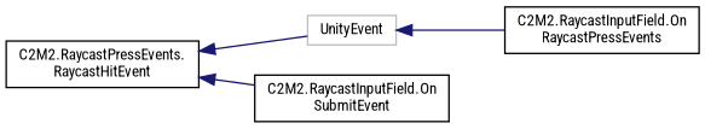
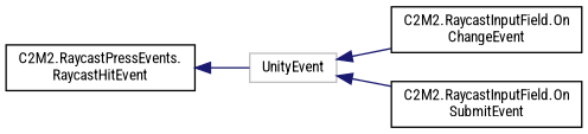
  digraph {
    fontname="Roboto Condensed"
    rankdir=LR
    node [color=black fillcolor=white fontname="Roboto Condensed" fontsize=10 shape=record style=filled]
    edge [color=midnightblue dir=back fontname="Roboto Condensed" fontsize=10 labelfontname=Helvetica labelfontsize=10 style=solid]
    n1 [color=grey75 height=0.2 label=UnityEvent width=0.4]
-   n2 [height=0.2 label="C2M2.RaycastInputField.On\lRaycastPressEvents" width=0.4]
+   n2 [height=0.2 label="C2M2.RaycastInputField.On\lChangeEvent" width=0.4]
    n3 [height=0.2 label="C2M2.RaycastInputField.On\lSubmitEvent" width=0.4]
    n4 [height=0.2 label="C2M2.RaycastPressEvents.\lRaycastHitEvent" width=0.4]
    n1 -> n2
-   n4 -> n3
+   n1 -> n3
    n4 -> n1
  }
